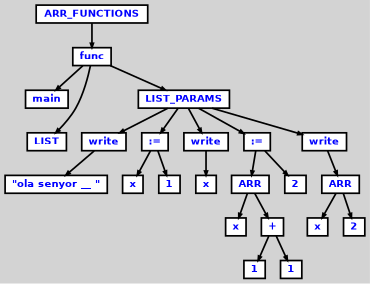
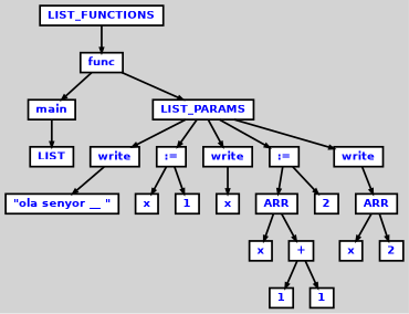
  digraph {
    bgcolor=lightgrey
    ordering=out
    ranksep=.4
    node [color=black fillcolor=white fixedsize=false fontcolor=blue fontname="Helvetica-bold" fontsize=12 shape=box style="filled, solid, bold"]
    edge [arrowsize=.5 color=black style=bold]
-   n1 [height=.25 label=ARR_FUNCTIONS width=.25]
+   n1 [height=.25 label=LIST_FUNCTIONS width=.25]
    n2 [height=.25 label=func width=.25]
    n3 [height=.25 label=main width=.25]
    n4 [height=.25 label=LIST width=.25]
    n5 [height=.25 label=LIST_PARAMS width=.25]
    n6 [height=.25 label=write width=.25]
    n7 [height=.25 label=":=" width=.25]
    n8 [height=.25 label=write width=.25]
    n9 [height=.25 label=":=" width=.25]
    n10 [height=.25 label=write width=.25]
    n11 [height=.25 label="\"ola senyor __ \"" width=.25]
    n12 [height=.25 label=x width=.25]
    n13 [height=.25 label=1 width=.25]
    n14 [height=.25 label=x width=.25]
    n15 [height=.25 label=ARR width=.25]
    n16 [height=.25 label=2 width=.25]
    n17 [height=.25 label=ARR width=.25]
    n18 [height=.25 label=x width=.25]
    n19 [height=.25 label="+" width=.25]
    n20 [height=.25 label=1 width=.25]
    n21 [height=.25 label=1 width=.25]
    n22 [height=.25 label=x width=.25]
    n23 [height=.25 label=2 width=.25]
    n1 -> n2
    n2 -> n3
-   n2 -> n4
+   n3 -> n4
    n2 -> n5
    n5 -> n6
    n5 -> n7
    n5 -> n8
    n5 -> n9
    n5 -> n10
    n6 -> n11
    n7 -> n12
    n7 -> n13
    n8 -> n14
    n9 -> n15
    n9 -> n16
    n10 -> n17
    n15 -> n18
    n15 -> n19
    n17 -> n22
    n17 -> n23
    n19 -> n20
    n19 -> n21
  }
